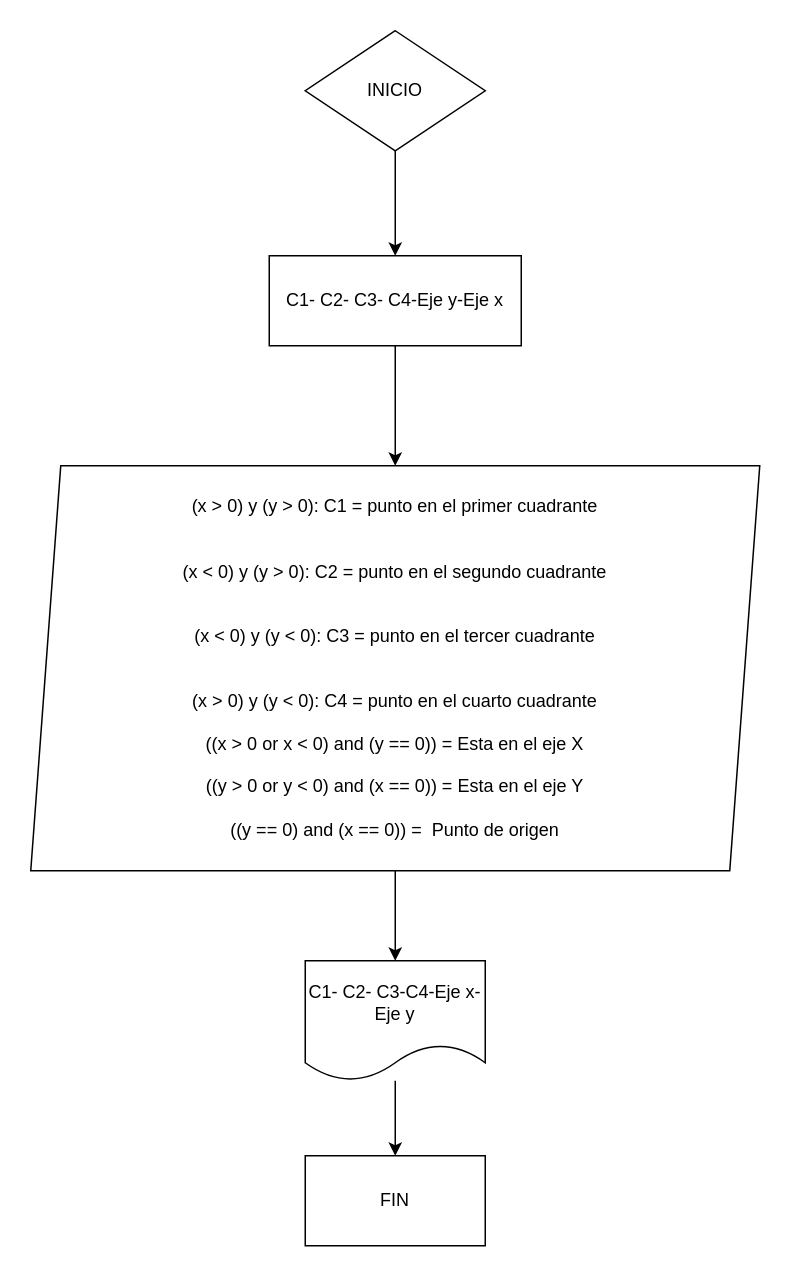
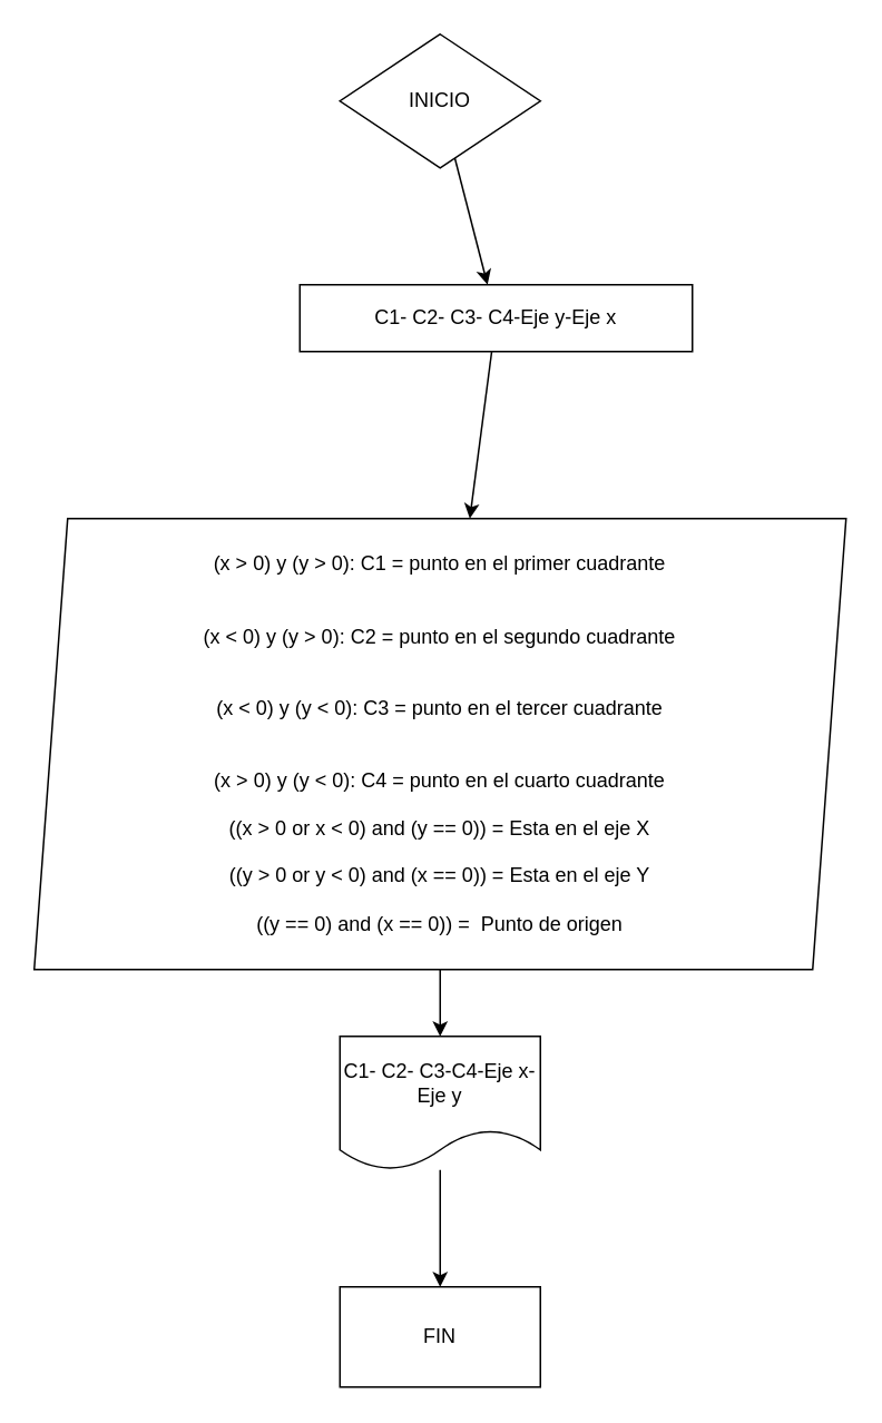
  <mxCell id="0" />
  <mxCell id="1" parent="0" />
  <mxCell id="2" value="" style="edgeStyle=none;html=1;" edge="1" parent="1" source="3" target="5"><mxGeometry relative="1" as="geometry" /></mxCell>
  <mxCell id="3" value="INICIO" style="rhombus;whiteSpace=wrap;html=1;" vertex="1" parent="1"><mxGeometry x="203" y="20" width="120" height="80" as="geometry" /></mxCell>
  <mxCell id="4" value="" style="edgeStyle=none;html=1;fontColor=#F5F5F5;" edge="1" parent="1" source="5" target="7"><mxGeometry relative="1" as="geometry" /></mxCell>
- <mxCell id="5" value="C1- C2- C3- C4-Eje y-Eje x" style="whiteSpace=wrap;html=1;" vertex="1" parent="1"><mxGeometry x="179" y="170" width="168" height="60" as="geometry" /></mxCell>
+ <mxCell id="5" value="C1- C2- C3- C4-Eje y-Eje x" style="whiteSpace=wrap;html=1;" vertex="1" parent="1"><mxGeometry x="179" y="170" width="235" height="40" as="geometry" /></mxCell>
  <mxCell id="6" value="" style="edgeStyle=none;html=1;fontColor=#F5F5F5;" edge="1" parent="1" source="7" target="9"><mxGeometry relative="1" as="geometry" /></mxCell>
  <mxCell id="7" value="(x &amp;gt; 0) y (y &amp;gt; 0): C1 = punto en el primer cuadrante&lt;br&gt;&lt;br&gt;&lt;br&gt;(x &amp;lt; 0) y (y &amp;gt; 0): C2 = punto en el segundo cuadrante&lt;br&gt;&lt;br&gt;&lt;br&gt;(x &amp;lt; 0) y (y &amp;lt; 0): C3 = punto en el tercer cuadrante&lt;br&gt;&lt;br&gt;&lt;br&gt;(x &amp;gt; 0) y (y &amp;lt; 0): C4 = punto en el cuarto cuadrante&lt;br&gt;&lt;br&gt;&lt;div&gt;((x &amp;gt; 0 or x &amp;lt; 0) and (y == 0)) =&amp;nbsp;&lt;span&gt;Esta en el eje X&lt;/span&gt;&lt;/div&gt;&lt;div&gt;&lt;div&gt;&lt;br&gt;&lt;/div&gt;&lt;div&gt;((y &amp;gt; 0 or y &amp;lt; 0) and (x == 0)) =&amp;nbsp;&lt;span&gt;Esta en el eje Y&lt;/span&gt;&lt;/div&gt;&lt;div&gt;&lt;br&gt;&lt;/div&gt;&lt;div&gt;((y == 0) and (x == 0)) =&amp;nbsp;&lt;span&gt;&amp;nbsp;Punto de origen&lt;/span&gt;&lt;/div&gt;&lt;/div&gt;" style="shape=parallelogram;perimeter=parallelogramPerimeter;whiteSpace=wrap;html=1;fixedSize=1;" vertex="1" parent="1"><mxGeometry x="20" y="310" width="486" height="270" as="geometry" /></mxCell>
  <mxCell id="8" value="" style="edgeStyle=none;html=1;fontColor=#F5F5F5;" edge="1" parent="1" source="9" target="10"><mxGeometry relative="1" as="geometry" /></mxCell>
- <mxCell id="9" value="C1- C2- C3-C4-Eje x- Eje y" style="shape=document;whiteSpace=wrap;html=1;boundedLbl=1;" vertex="1" parent="1"><mxGeometry x="203" y="640" width="120" height="80" as="geometry" /></mxCell>
+ <mxCell id="9" value="C1- C2- C3-C4-Eje x- Eje y" style="shape=document;whiteSpace=wrap;html=1;boundedLbl=1;" vertex="1" parent="1"><mxGeometry x="203" y="620" width="120" height="80" as="geometry" /></mxCell>
  <mxCell id="10" value="FIN" style="whiteSpace=wrap;html=1;rounded=0;" vertex="1" parent="1"><mxGeometry x="203" y="770" width="120" height="60" as="geometry" /></mxCell>
